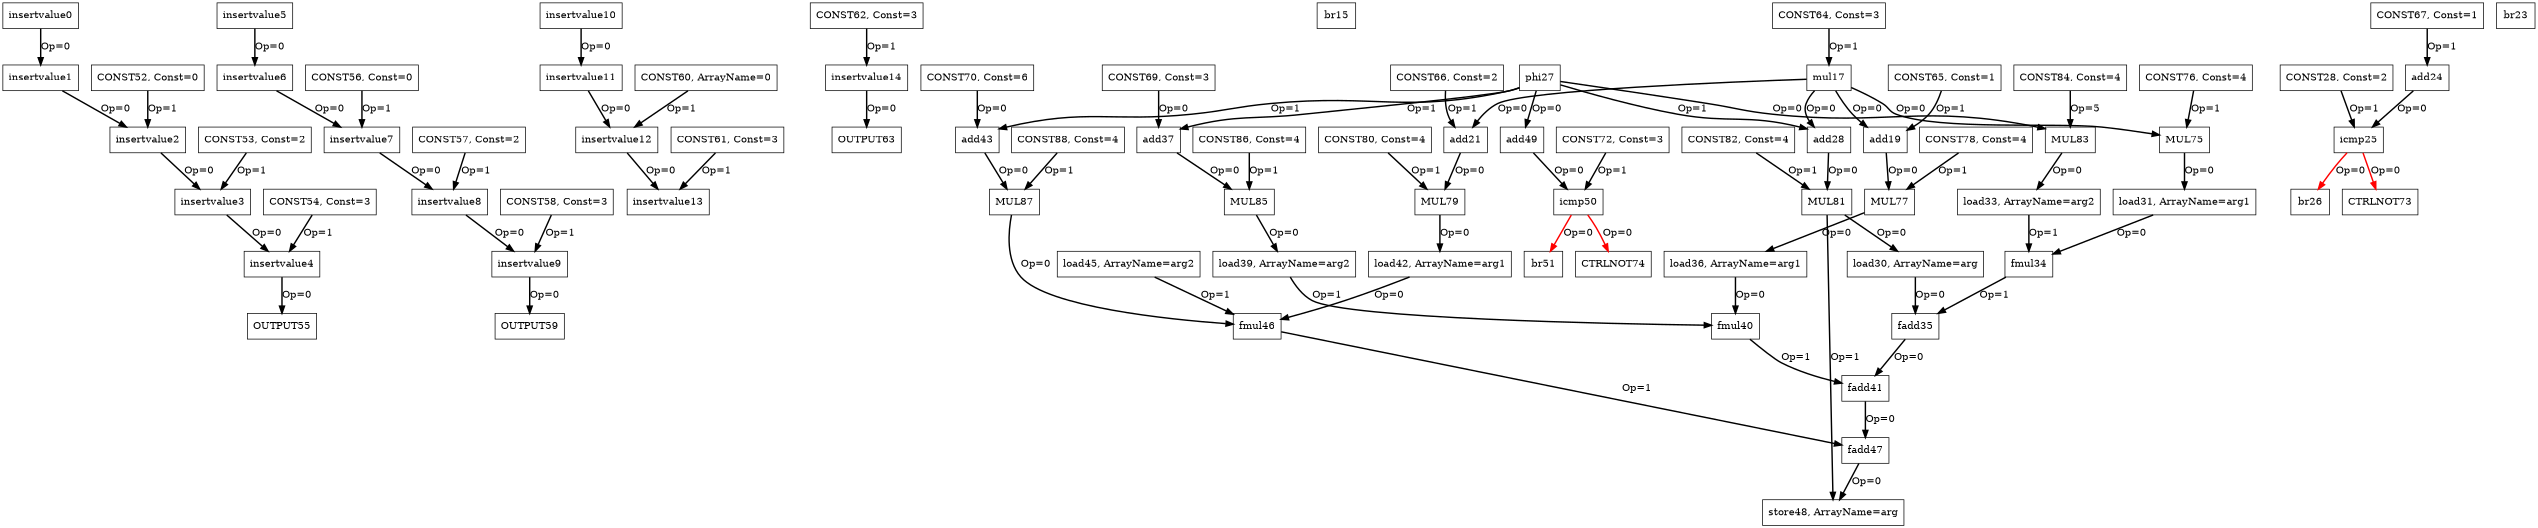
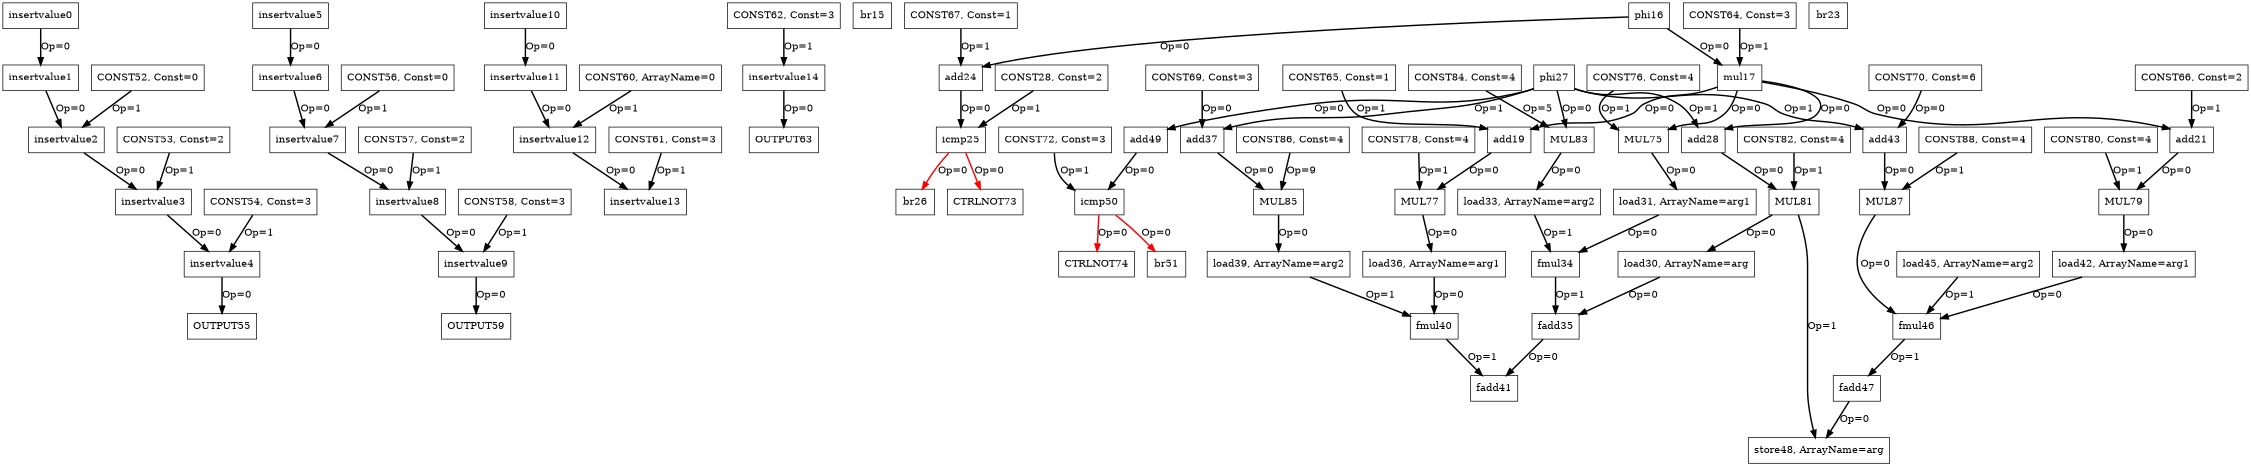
  digraph {
    node [color=black shape=box]
    edge [color=black style=bold]
    n1 [label=insertvalue0]
    n2 [label=insertvalue1]
    n3 [label=insertvalue2]
    n4 [label=insertvalue3]
    n5 [label=insertvalue4]
    n6 [label=OUTPUT55]
    n7 [label=insertvalue5]
    n8 [label=insertvalue6]
    n9 [label=insertvalue7]
    n10 [label=insertvalue8]
    n11 [label=insertvalue9]
    n12 [label=OUTPUT59]
    n13 [label=insertvalue10]
    n14 [label=insertvalue11]
    n15 [label=insertvalue12]
    n16 [label=insertvalue13]
    n17 [label=insertvalue14]
    n18 [label=OUTPUT63]
    n19 [label=br15]
+   n20 [label=phi16]
    n21 [label=mul17]
    n22 [label=add24]
    n23 [label=add19]
    n24 [label=add21]
    n25 [label=add28]
    n26 [label=MUL75]
    n27 [label=icmp25]
    n28 [label=MUL77]
    n29 [label=MUL79]
    n30 [label=MUL81]
    n31 [label="load31, ArrayName=arg1"]
    n32 [label="load36, ArrayName=arg1"]
    n33 [label="load42, ArrayName=arg1"]
    n34 [label=br23]
    n35 [label=br26]
    n36 [label=CTRLNOT73]
    n37 [label=phi27]
    n38 [label=add37]
    n39 [label=add43]
    n40 [label=add49]
    n41 [label=MUL83]
    n42 [label=MUL85]
    n43 [label=MUL87]
    n44 [label=icmp50]
    n45 [label="load33, ArrayName=arg2"]
    n46 [label="load30, ArrayName=arg"]
    n47 [label="store48, ArrayName=arg"]
    n48 [label=fadd35]
    n49 [label=fadd41]
    n50 [label=fmul34]
    n51 [label=fadd47]
    n52 [label=fmul40]
    n53 [label="load39, ArrayName=arg2"]
    n54 [label=fmul46]
    n55 [label="load45, ArrayName=arg2"]
    n56 [label=br51]
    n57 [label=CTRLNOT74]
    n58 [label="CONST52, Const=0"]
    n59 [label="CONST53, Const=2"]
    n60 [label="CONST54, Const=3"]
    n61 [label="CONST56, Const=0"]
    n62 [label="CONST57, Const=2"]
    n63 [label="CONST58, Const=3"]
    n64 [label="CONST60, ArrayName=0"]
    n65 [label="CONST61, Const=3"]
    n66 [label="CONST62, Const=3"]
    n67 [label="CONST64, Const=3"]
    n68 [label="CONST65, Const=1"]
    n69 [label="CONST66, Const=2"]
    n70 [label="CONST67, Const=1"]
    n71 [label="CONST28, Const=2"]
    n72 [label="CONST69, Const=3"]
    n73 [label="CONST70, Const=6"]
    n74 [label="CONST72, Const=3"]
    n75 [label="CONST76, Const=4"]
    n76 [label="CONST78, Const=4"]
    n77 [label="CONST80, Const=4"]
    n78 [label="CONST82, Const=4"]
    n79 [label="CONST84, Const=4"]
    n80 [label="CONST86, Const=4"]
    n81 [label="CONST88, Const=4"]
    n1 -> n2 [label="Op=0"]
    n2 -> n3 [label="Op=0"]
    n3 -> n4 [label="Op=0"]
    n4 -> n5 [label="Op=0"]
    n5 -> n6 [label="Op=0"]
    n7 -> n8 [label="Op=0"]
    n8 -> n9 [label="Op=0"]
    n9 -> n10 [label="Op=0"]
    n10 -> n11 [label="Op=0"]
    n11 -> n12 [label="Op=0"]
    n13 -> n14 [label="Op=0"]
    n14 -> n15 [label="Op=0"]
    n15 -> n16 [label="Op=0"]
    n17 -> n18 [label="Op=0"]
+   n20 -> n21 [label="Op=0"]
+   n20 -> n22 [label="Op=0"]
    n21 -> n23 [label="Op=0"]
    n21 -> n24 [label="Op=0"]
    n21 -> n25 [label="Op=0"]
    n21 -> n26 [label="Op=0"]
    n22 -> n27 [label="Op=0"]
    n23 -> n28 [label="Op=0"]
    n24 -> n29 [label="Op=0"]
    n25 -> n30 [label="Op=0"]
    n26 -> n31 [label="Op=0"]
    n27 -> n35 [color=red label="Op=0"]
    n27 -> n36 [color=red label="Op=0"]
    n28 -> n32 [label="Op=0"]
    n29 -> n33 [label="Op=0"]
    n30 -> n46 [label="Op=0"]
    n30 -> n47 [label="Op=1"]
    n31 -> n50 [label="Op=0"]
    n32 -> n52 [label="Op=0"]
    n33 -> n54 [label="Op=0"]
    n37 -> n25 [label="Op=1"]
    n37 -> n38 [label="Op=1"]
    n37 -> n39 [label="Op=1"]
    n37 -> n40 [label="Op=0"]
    n37 -> n41 [label="Op=0"]
    n38 -> n42 [label="Op=0"]
    n39 -> n43 [label="Op=0"]
    n40 -> n44 [label="Op=0"]
    n41 -> n45 [label="Op=0"]
    n42 -> n53 [label="Op=0"]
    n43 -> n54 [label="Op=0"]
    n44 -> n56 [color=red label="Op=0"]
    n44 -> n57 [color=red label="Op=0"]
    n45 -> n50 [label="Op=1"]
    n46 -> n48 [label="Op=0"]
    n48 -> n49 [label="Op=0"]
-   n49 -> n51 [label="Op=0"]
    n50 -> n48 [label="Op=1"]
    n51 -> n47 [label="Op=0"]
    n52 -> n49 [label="Op=1"]
    n53 -> n52 [label="Op=1"]
    n54 -> n51 [label="Op=1"]
    n55 -> n54 [label="Op=1"]
    n58 -> n3 [label="Op=1"]
    n59 -> n4 [label="Op=1"]
    n60 -> n5 [label="Op=1"]
    n61 -> n9 [label="Op=1"]
    n62 -> n10 [label="Op=1"]
    n63 -> n11 [label="Op=1"]
    n64 -> n15 [label="Op=1"]
    n65 -> n16 [label="Op=1"]
    n66 -> n17 [label="Op=1"]
    n67 -> n21 [label="Op=1"]
    n68 -> n23 [label="Op=1"]
    n69 -> n24 [label="Op=1"]
    n70 -> n22 [label="Op=1"]
    n71 -> n27 [label="Op=1"]
    n72 -> n38 [label="Op=0"]
    n73 -> n39 [label="Op=0"]
    n74 -> n44 [label="Op=1"]
    n75 -> n26 [label="Op=1"]
    n76 -> n28 [label="Op=1"]
    n77 -> n29 [label="Op=1"]
    n78 -> n30 [label="Op=1"]
    n79 -> n41 [label="Op=5"]
-   n80 -> n42 [label="Op=1"]
+   n80 -> n42 [label="Op=9"]
    n81 -> n43 [label="Op=1"]
  }
